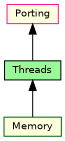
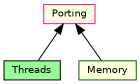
  digraph {
    rankdir=TB
    node [fillcolor=lightyellow fontname=Helvetica fontsize=10 shape=record style=filled]
    edge [dir=back fontname=Helvetica fontsize=10 labelfontname=Helvetica labelfontsize=10 shape=plaintext style=solid]
    n1 [color=black fillcolor=palegreen height=0.2 label=Threads width=0.4]
    n2 [color=darkgreen height=0.2 label=Memory width=0.4]
    n3 [color=deeppink fontcolor=black height=0.2 label=Porting width=0.4]
    n3 -> n1
-   n1 -> n2
+   n3 -> n2
  }
